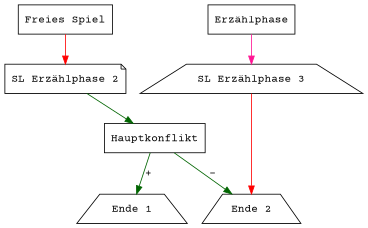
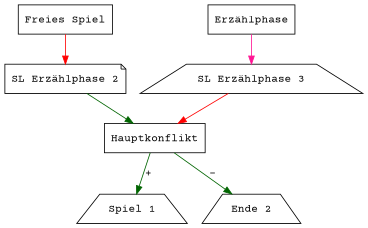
  digraph {
    fontname="Courier Prime"
    node [fontname="Courier Prime" shape=box]
    edge [color=darkgreen fontname="Courier Prime"]
    n1 [label="Freies Spiel"]
    n2 [label="SL Erzählphase 2" shape=note]
-   n3 [label="Ende 1" shape=trapezium]
+   n3 [label="Spiel 1" shape=trapezium]
    n4 [label="Ende 2" shape=trapezium]
    n5 [label="Erzählphase"]
    n6 [label="SL Erzählphase 3" shape=trapezium]
    n7 [label=Hauptkonflikt]
    n1 -> n2 [color=red]
    n2 -> n7
    n5 -> n6 [color=deeppink]
-   n6 -> n4 [color=red]
+   n6 -> n7 [color=red]
    n7 -> n3 [label="+"]
    n7 -> n4 [label="-"]
  }
